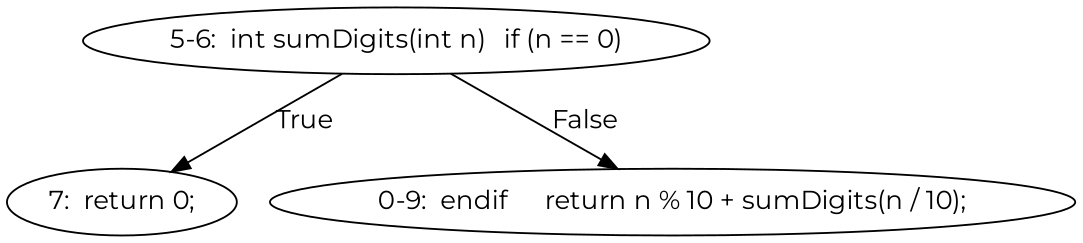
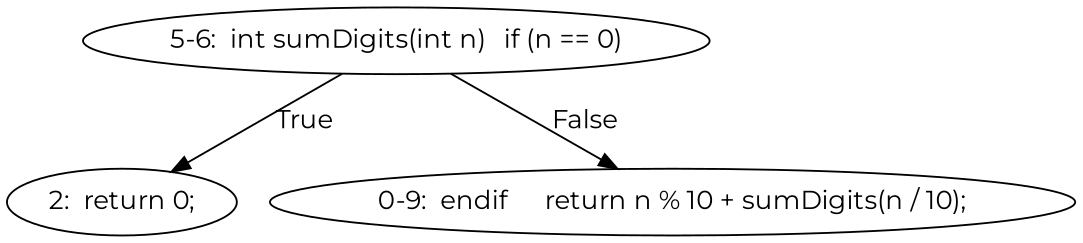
  digraph {
    fontname=Montserrat
    node [fontname=Montserrat]
    edge [fontname=Montserrat]
    n1 [label="5-6:  int sumDigits(int n)	if (n == 0)"]
-   n2 [label="7:  return 0;"]
+   n2 [label="2:  return 0;"]
    n3 [label="0-9:  endif	return n % 10 + sumDigits(n / 10);"]
    n1 -> n2 [label=True]
    n1 -> n3 [label=False]
  }
